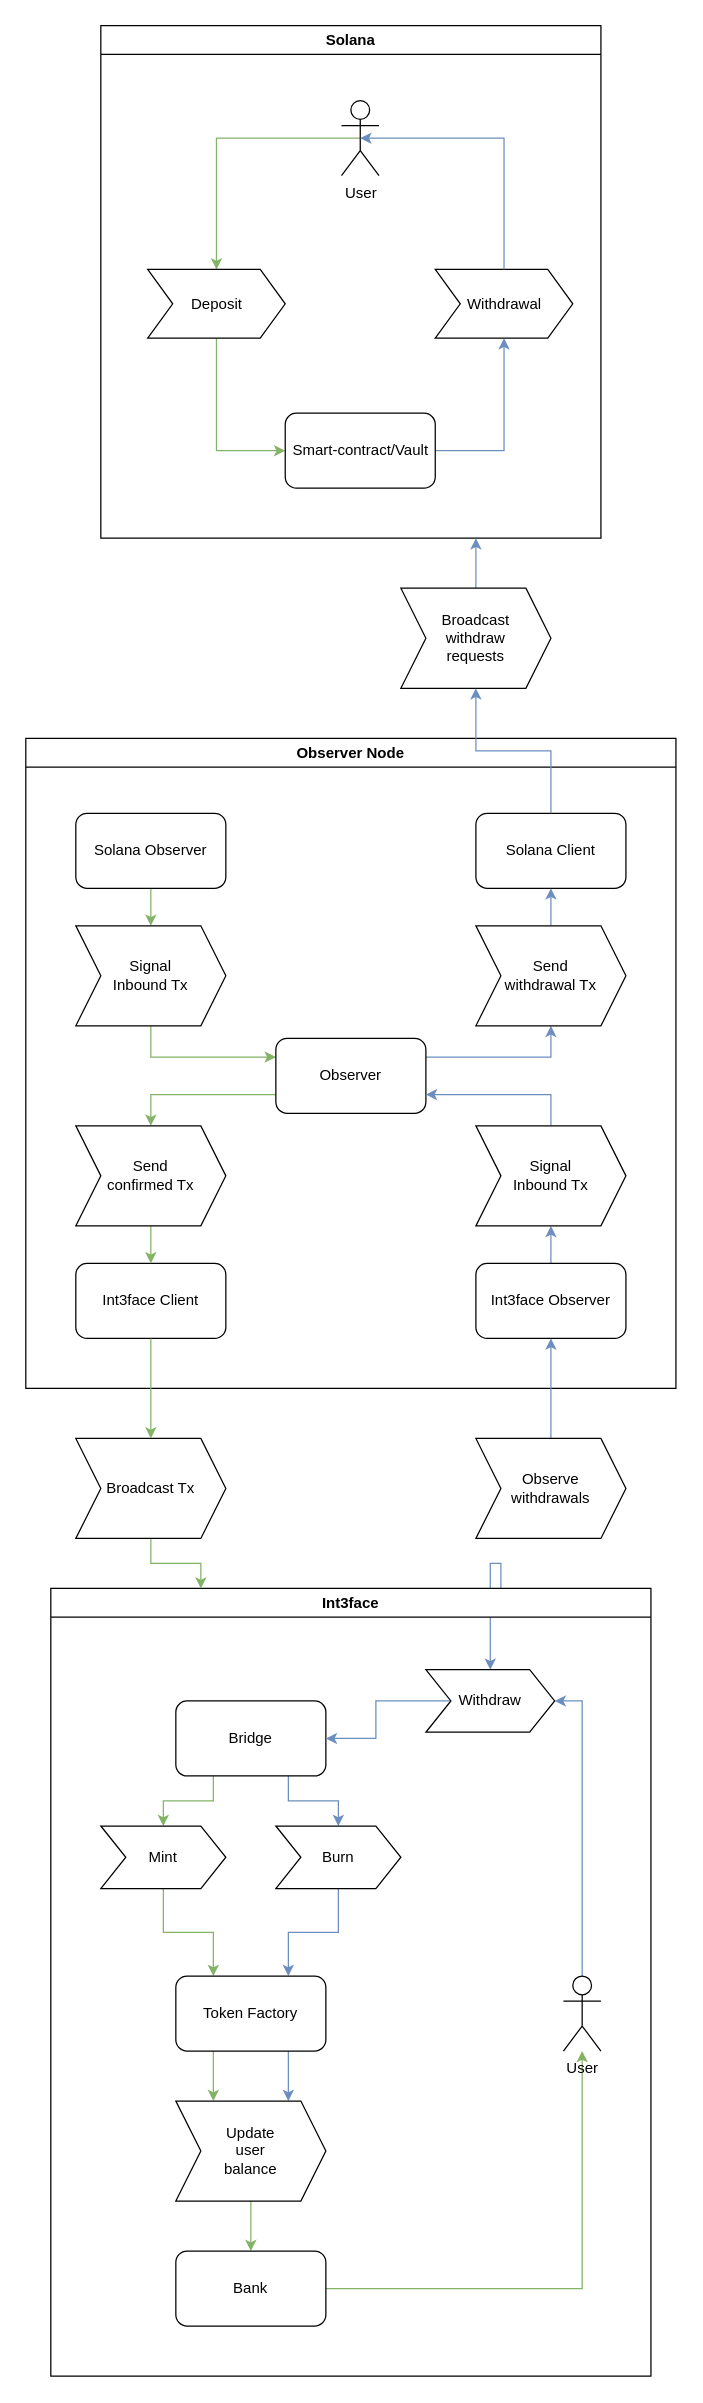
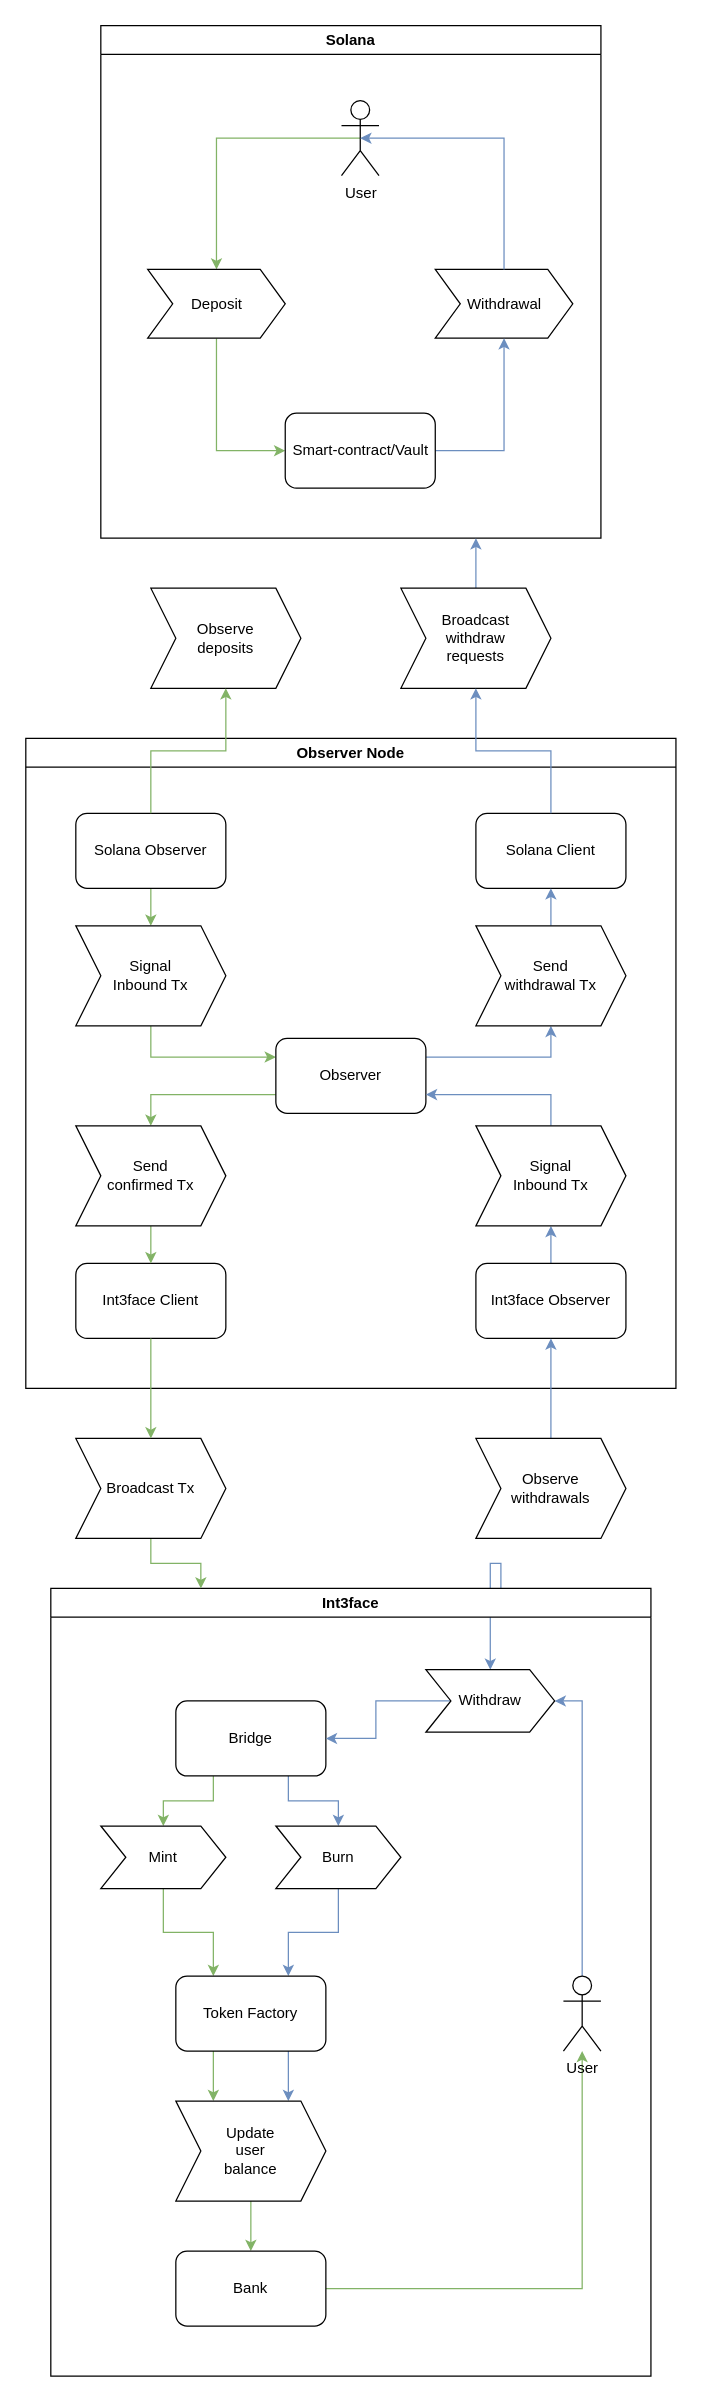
  <mxCell id="0" />
  <mxCell id="1" parent="0" />
  <mxCell id="2" value="Solana" style="swimlane;whiteSpace=wrap;html=1;" vertex="1" parent="1"><mxGeometry x="80" y="20" width="400" height="410" as="geometry" /></mxCell>
  <mxCell id="3" style="edgeStyle=orthogonalEdgeStyle;rounded=0;orthogonalLoop=1;jettySize=auto;html=1;exitX=0.5;exitY=0.5;exitDx=0;exitDy=0;exitPerimeter=0;entryX=0.5;entryY=0;entryDx=0;entryDy=0;fillColor=#d5e8d4;strokeColor=#82b366;" edge="1" parent="2" source="4" target="6"><mxGeometry relative="1" as="geometry" /></mxCell>
  <mxCell id="4" value="User" style="shape=umlActor;verticalLabelPosition=bottom;verticalAlign=top;html=1;outlineConnect=0;" vertex="1" parent="2"><mxGeometry x="192.5" y="60" width="30" height="60" as="geometry" /></mxCell>
  <mxCell id="5" style="edgeStyle=orthogonalEdgeStyle;rounded=0;orthogonalLoop=1;jettySize=auto;html=1;exitX=0.5;exitY=1;exitDx=0;exitDy=0;entryX=0;entryY=0.5;entryDx=0;entryDy=0;fillColor=#d5e8d4;strokeColor=#82b366;" edge="1" parent="2" source="6" target="9"><mxGeometry relative="1" as="geometry" /></mxCell>
  <mxCell id="6" value="Deposit" style="shape=step;perimeter=stepPerimeter;whiteSpace=wrap;html=1;fixedSize=1;" vertex="1" parent="2"><mxGeometry x="37.5" y="195" width="110" height="55" as="geometry" /></mxCell>
  <mxCell id="7" value="Withdrawal" style="shape=step;perimeter=stepPerimeter;whiteSpace=wrap;html=1;fixedSize=1;" vertex="1" parent="2"><mxGeometry x="267.5" y="195" width="110" height="55" as="geometry" /></mxCell>
  <mxCell id="8" style="edgeStyle=orthogonalEdgeStyle;rounded=0;orthogonalLoop=1;jettySize=auto;html=1;exitX=1;exitY=0.5;exitDx=0;exitDy=0;entryX=0.5;entryY=1;entryDx=0;entryDy=0;fillColor=#dae8fc;strokeColor=#6c8ebf;" edge="1" parent="2" source="9" target="7"><mxGeometry relative="1" as="geometry" /></mxCell>
  <mxCell id="9" value="Smart-contract/Vault" style="rounded=1;whiteSpace=wrap;html=1;" vertex="1" parent="2"><mxGeometry x="147.5" y="310" width="120" height="60" as="geometry" /></mxCell>
  <mxCell id="10" style="edgeStyle=orthogonalEdgeStyle;rounded=0;orthogonalLoop=1;jettySize=auto;html=1;exitX=0.5;exitY=0;exitDx=0;exitDy=0;entryX=0.5;entryY=0.5;entryDx=0;entryDy=0;entryPerimeter=0;fillColor=#dae8fc;strokeColor=#6c8ebf;" edge="1" parent="2" source="7" target="4"><mxGeometry relative="1" as="geometry"><Array as="points"><mxPoint x="323" y="90" /></Array></mxGeometry></mxCell>
  <mxCell id="11" style="edgeStyle=orthogonalEdgeStyle;rounded=0;orthogonalLoop=1;jettySize=auto;html=1;exitX=0.75;exitY=0;exitDx=0;exitDy=0;fillColor=#dae8fc;strokeColor=#6c8ebf;" edge="1" parent="1" source="12" target="30"><mxGeometry relative="1" as="geometry" /></mxCell>
  <mxCell id="12" value="Int3face" style="swimlane;whiteSpace=wrap;html=1;" vertex="1" parent="1"><mxGeometry x="40" y="1270" width="480" height="630" as="geometry" /></mxCell>
  <mxCell id="13" style="edgeStyle=orthogonalEdgeStyle;rounded=0;orthogonalLoop=1;jettySize=auto;html=1;exitX=0.25;exitY=1;exitDx=0;exitDy=0;entryX=0.5;entryY=0;entryDx=0;entryDy=0;fillColor=#d5e8d4;strokeColor=#82b366;" edge="1" parent="12" source="15" target="17"><mxGeometry relative="1" as="geometry" /></mxCell>
  <mxCell id="14" style="edgeStyle=orthogonalEdgeStyle;rounded=0;orthogonalLoop=1;jettySize=auto;html=1;exitX=0.75;exitY=1;exitDx=0;exitDy=0;entryX=0.5;entryY=0;entryDx=0;entryDy=0;fillColor=#dae8fc;strokeColor=#6c8ebf;" edge="1" parent="12" source="15" target="19"><mxGeometry relative="1" as="geometry" /></mxCell>
  <mxCell id="15" value="Bridge" style="rounded=1;whiteSpace=wrap;html=1;" vertex="1" parent="12"><mxGeometry x="100" y="90" width="120" height="60" as="geometry" /></mxCell>
  <mxCell id="16" style="edgeStyle=orthogonalEdgeStyle;rounded=0;orthogonalLoop=1;jettySize=auto;html=1;exitX=0.5;exitY=1;exitDx=0;exitDy=0;entryX=0.25;entryY=0;entryDx=0;entryDy=0;fillColor=#d5e8d4;strokeColor=#82b366;" edge="1" parent="12" source="17" target="22"><mxGeometry relative="1" as="geometry" /></mxCell>
  <mxCell id="17" value="Mint" style="shape=step;perimeter=stepPerimeter;whiteSpace=wrap;html=1;fixedSize=1;" vertex="1" parent="12"><mxGeometry x="40" y="190" width="100" height="50" as="geometry" /></mxCell>
  <mxCell id="18" style="edgeStyle=orthogonalEdgeStyle;rounded=0;orthogonalLoop=1;jettySize=auto;html=1;exitX=0.5;exitY=1;exitDx=0;exitDy=0;entryX=0.75;entryY=0;entryDx=0;entryDy=0;fillColor=#dae8fc;strokeColor=#6c8ebf;" edge="1" parent="12" source="19" target="22"><mxGeometry relative="1" as="geometry" /></mxCell>
  <mxCell id="19" value="Burn" style="shape=step;perimeter=stepPerimeter;whiteSpace=wrap;html=1;fixedSize=1;" vertex="1" parent="12"><mxGeometry x="180" y="190" width="100" height="50" as="geometry" /></mxCell>
  <mxCell id="20" style="edgeStyle=orthogonalEdgeStyle;rounded=0;orthogonalLoop=1;jettySize=auto;html=1;exitX=0.25;exitY=1;exitDx=0;exitDy=0;entryX=0.25;entryY=0;entryDx=0;entryDy=0;fillColor=#d5e8d4;strokeColor=#82b366;" edge="1" parent="12" source="22" target="24"><mxGeometry relative="1" as="geometry" /></mxCell>
  <mxCell id="21" style="edgeStyle=orthogonalEdgeStyle;rounded=0;orthogonalLoop=1;jettySize=auto;html=1;exitX=0.75;exitY=1;exitDx=0;exitDy=0;entryX=0.75;entryY=0;entryDx=0;entryDy=0;fillColor=#dae8fc;strokeColor=#6c8ebf;" edge="1" parent="12" source="22" target="24"><mxGeometry relative="1" as="geometry" /></mxCell>
  <mxCell id="22" value="Token Factory" style="rounded=1;whiteSpace=wrap;html=1;" vertex="1" parent="12"><mxGeometry x="100" y="310" width="120" height="60" as="geometry" /></mxCell>
  <mxCell id="23" style="edgeStyle=orthogonalEdgeStyle;rounded=0;orthogonalLoop=1;jettySize=auto;html=1;exitX=0.5;exitY=1;exitDx=0;exitDy=0;entryX=0.5;entryY=0;entryDx=0;entryDy=0;fillColor=#d5e8d4;strokeColor=#82b366;" edge="1" parent="12" source="24" target="26"><mxGeometry relative="1" as="geometry" /></mxCell>
  <mxCell id="24" value="Update&lt;div&gt;user&lt;/div&gt;&lt;div&gt;balance&lt;/div&gt;" style="shape=step;perimeter=stepPerimeter;whiteSpace=wrap;html=1;fixedSize=1;" vertex="1" parent="12"><mxGeometry x="100" y="410" width="120" height="80" as="geometry" /></mxCell>
  <mxCell id="25" style="edgeStyle=orthogonalEdgeStyle;rounded=0;orthogonalLoop=1;jettySize=auto;html=1;exitX=1;exitY=0.5;exitDx=0;exitDy=0;fillColor=#d5e8d4;strokeColor=#82b366;" edge="1" parent="12" source="26" target="28"><mxGeometry relative="1" as="geometry" /></mxCell>
  <mxCell id="26" value="Bank" style="rounded=1;whiteSpace=wrap;html=1;" vertex="1" parent="12"><mxGeometry x="100" y="530" width="120" height="60" as="geometry" /></mxCell>
  <mxCell id="27" style="edgeStyle=orthogonalEdgeStyle;rounded=0;orthogonalLoop=1;jettySize=auto;html=1;exitX=0.5;exitY=0;exitDx=0;exitDy=0;exitPerimeter=0;entryX=1;entryY=0.5;entryDx=0;entryDy=0;fillColor=#dae8fc;strokeColor=#6c8ebf;" edge="1" parent="12" source="28" target="30"><mxGeometry relative="1" as="geometry" /></mxCell>
  <mxCell id="28" value="User" style="shape=umlActor;verticalLabelPosition=bottom;verticalAlign=top;html=1;outlineConnect=0;" vertex="1" parent="12"><mxGeometry x="410" y="310" width="30" height="60" as="geometry" /></mxCell>
  <mxCell id="29" style="edgeStyle=orthogonalEdgeStyle;rounded=0;orthogonalLoop=1;jettySize=auto;html=1;exitX=0;exitY=0.5;exitDx=0;exitDy=0;entryX=1;entryY=0.5;entryDx=0;entryDy=0;fillColor=#dae8fc;strokeColor=#6c8ebf;" edge="1" parent="12" source="30" target="15"><mxGeometry relative="1" as="geometry" /></mxCell>
  <mxCell id="30" value="Withdraw" style="shape=step;perimeter=stepPerimeter;whiteSpace=wrap;html=1;fixedSize=1;" vertex="1" parent="12"><mxGeometry x="300" y="65" width="103" height="50" as="geometry" /></mxCell>
  <mxCell id="31" value="Observer Node" style="swimlane;whiteSpace=wrap;html=1;" vertex="1" parent="1"><mxGeometry x="20" y="590" width="520" height="520" as="geometry" /></mxCell>
  <mxCell id="32" style="edgeStyle=orthogonalEdgeStyle;rounded=0;orthogonalLoop=1;jettySize=auto;html=1;exitX=0.5;exitY=1;exitDx=0;exitDy=0;entryX=0.5;entryY=0;entryDx=0;entryDy=0;fillColor=#d5e8d4;strokeColor=#82b366;" edge="1" parent="31" source="33" target="36"><mxGeometry relative="1" as="geometry" /></mxCell>
  <mxCell id="33" value="Solana Observer" style="rounded=1;whiteSpace=wrap;html=1;" vertex="1" parent="31"><mxGeometry x="40" y="60" width="120" height="60" as="geometry" /></mxCell>
  <mxCell id="34" value="Solana Client" style="rounded=1;whiteSpace=wrap;html=1;" vertex="1" parent="31"><mxGeometry x="360" y="60" width="120" height="60" as="geometry" /></mxCell>
  <mxCell id="35" style="edgeStyle=orthogonalEdgeStyle;rounded=0;orthogonalLoop=1;jettySize=auto;html=1;exitX=0.5;exitY=1;exitDx=0;exitDy=0;entryX=0;entryY=0.25;entryDx=0;entryDy=0;fillColor=#d5e8d4;strokeColor=#82b366;" edge="1" parent="31" source="36" target="39"><mxGeometry relative="1" as="geometry" /></mxCell>
  <mxCell id="36" value="Signal&lt;div&gt;Inbound Tx&lt;/div&gt;" style="shape=step;perimeter=stepPerimeter;whiteSpace=wrap;html=1;fixedSize=1;" vertex="1" parent="31"><mxGeometry x="40" y="150" width="120" height="80" as="geometry" /></mxCell>
  <mxCell id="37" style="edgeStyle=orthogonalEdgeStyle;rounded=0;orthogonalLoop=1;jettySize=auto;html=1;exitX=0;exitY=0.75;exitDx=0;exitDy=0;entryX=0.5;entryY=0;entryDx=0;entryDy=0;fillColor=#d5e8d4;strokeColor=#82b366;" edge="1" parent="31" source="39" target="44"><mxGeometry relative="1" as="geometry" /></mxCell>
  <mxCell id="38" style="edgeStyle=orthogonalEdgeStyle;rounded=0;orthogonalLoop=1;jettySize=auto;html=1;exitX=1;exitY=0.25;exitDx=0;exitDy=0;entryX=0.5;entryY=1;entryDx=0;entryDy=0;fillColor=#dae8fc;strokeColor=#6c8ebf;" edge="1" parent="31" source="39" target="48"><mxGeometry relative="1" as="geometry" /></mxCell>
  <mxCell id="39" value="Observer" style="rounded=1;whiteSpace=wrap;html=1;" vertex="1" parent="31"><mxGeometry x="200" y="240" width="120" height="60" as="geometry" /></mxCell>
  <mxCell id="40" value="Int3face Client" style="rounded=1;whiteSpace=wrap;html=1;" vertex="1" parent="31"><mxGeometry x="40" y="420" width="120" height="60" as="geometry" /></mxCell>
  <mxCell id="41" style="edgeStyle=orthogonalEdgeStyle;rounded=0;orthogonalLoop=1;jettySize=auto;html=1;exitX=0.5;exitY=0;exitDx=0;exitDy=0;entryX=0.5;entryY=1;entryDx=0;entryDy=0;fillColor=#dae8fc;strokeColor=#6c8ebf;" edge="1" parent="31" source="42" target="46"><mxGeometry relative="1" as="geometry" /></mxCell>
  <mxCell id="42" value="Int3face Observer" style="rounded=1;whiteSpace=wrap;html=1;" vertex="1" parent="31"><mxGeometry x="360" y="420" width="120" height="60" as="geometry" /></mxCell>
  <mxCell id="43" style="edgeStyle=orthogonalEdgeStyle;rounded=0;orthogonalLoop=1;jettySize=auto;html=1;exitX=0.5;exitY=1;exitDx=0;exitDy=0;entryX=0.5;entryY=0;entryDx=0;entryDy=0;fillColor=#d5e8d4;strokeColor=#82b366;" edge="1" parent="31" source="44" target="40"><mxGeometry relative="1" as="geometry" /></mxCell>
  <mxCell id="44" value="Send&lt;div&gt;confirmed Tx&lt;/div&gt;" style="shape=step;perimeter=stepPerimeter;whiteSpace=wrap;html=1;fixedSize=1;" vertex="1" parent="31"><mxGeometry x="40" y="310" width="120" height="80" as="geometry" /></mxCell>
  <mxCell id="45" style="edgeStyle=orthogonalEdgeStyle;rounded=0;orthogonalLoop=1;jettySize=auto;html=1;exitX=0.5;exitY=0;exitDx=0;exitDy=0;entryX=1;entryY=0.75;entryDx=0;entryDy=0;fillColor=#dae8fc;strokeColor=#6c8ebf;" edge="1" parent="31" source="46" target="39"><mxGeometry relative="1" as="geometry" /></mxCell>
  <mxCell id="46" value="Signal&lt;div&gt;Inbound Tx&lt;/div&gt;" style="shape=step;perimeter=stepPerimeter;whiteSpace=wrap;html=1;fixedSize=1;" vertex="1" parent="31"><mxGeometry x="360" y="310" width="120" height="80" as="geometry" /></mxCell>
  <mxCell id="47" style="edgeStyle=orthogonalEdgeStyle;rounded=0;orthogonalLoop=1;jettySize=auto;html=1;exitX=0.5;exitY=0;exitDx=0;exitDy=0;entryX=0.5;entryY=1;entryDx=0;entryDy=0;fillColor=#dae8fc;strokeColor=#6c8ebf;" edge="1" parent="31" source="48" target="34"><mxGeometry relative="1" as="geometry" /></mxCell>
  <mxCell id="48" value="Send&lt;div&gt;withdrawal Tx&lt;/div&gt;" style="shape=step;perimeter=stepPerimeter;whiteSpace=wrap;html=1;fixedSize=1;" vertex="1" parent="31"><mxGeometry x="360" y="150" width="120" height="80" as="geometry" /></mxCell>
  <mxCell id="49" style="edgeStyle=orthogonalEdgeStyle;rounded=0;orthogonalLoop=1;jettySize=auto;html=1;exitX=0.5;exitY=1;exitDx=0;exitDy=0;entryX=0.25;entryY=0;entryDx=0;entryDy=0;fillColor=#d5e8d4;strokeColor=#82b366;" edge="1" parent="1" source="50" target="12"><mxGeometry relative="1" as="geometry" /></mxCell>
  <mxCell id="50" value="Broadcast Tx" style="shape=step;perimeter=stepPerimeter;whiteSpace=wrap;html=1;fixedSize=1;" vertex="1" parent="1"><mxGeometry x="60" y="1150" width="120" height="80" as="geometry" /></mxCell>
  <mxCell id="51" style="edgeStyle=orthogonalEdgeStyle;rounded=0;orthogonalLoop=1;jettySize=auto;html=1;exitX=0.5;exitY=0;exitDx=0;exitDy=0;entryX=0.5;entryY=1;entryDx=0;entryDy=0;fillColor=#dae8fc;strokeColor=#6c8ebf;" edge="1" parent="1" source="52" target="42"><mxGeometry relative="1" as="geometry" /></mxCell>
  <mxCell id="52" value="Observe&lt;div&gt;withdrawals&lt;/div&gt;" style="shape=step;perimeter=stepPerimeter;whiteSpace=wrap;html=1;fixedSize=1;" vertex="1" parent="1"><mxGeometry x="380" y="1150" width="120" height="80" as="geometry" /></mxCell>
  <mxCell id="53" style="edgeStyle=orthogonalEdgeStyle;rounded=0;orthogonalLoop=1;jettySize=auto;html=1;exitX=0.5;exitY=1;exitDx=0;exitDy=0;fillColor=#d5e8d4;strokeColor=#82b366;" edge="1" parent="1" source="40" target="50"><mxGeometry relative="1" as="geometry" /></mxCell>
+ <mxCell id="54" value="Observe&lt;div&gt;deposits&lt;/div&gt;" style="shape=step;perimeter=stepPerimeter;whiteSpace=wrap;html=1;fixedSize=1;" vertex="1" parent="1"><mxGeometry x="120" y="470" width="120" height="80" as="geometry" /></mxCell>
  <mxCell id="55" style="edgeStyle=orthogonalEdgeStyle;rounded=0;orthogonalLoop=1;jettySize=auto;html=1;exitX=0.5;exitY=0;exitDx=0;exitDy=0;entryX=0.75;entryY=1;entryDx=0;entryDy=0;fillColor=#dae8fc;strokeColor=#6c8ebf;" edge="1" parent="1" source="56" target="2"><mxGeometry relative="1" as="geometry" /></mxCell>
  <mxCell id="56" value="Broadcast&lt;div&gt;withdraw&lt;/div&gt;&lt;div&gt;requests&lt;/div&gt;" style="shape=step;perimeter=stepPerimeter;whiteSpace=wrap;html=1;fixedSize=1;" vertex="1" parent="1"><mxGeometry x="320" y="470" width="120" height="80" as="geometry" /></mxCell>
+ <mxCell id="57" style="edgeStyle=orthogonalEdgeStyle;rounded=0;orthogonalLoop=1;jettySize=auto;html=1;exitX=0.5;exitY=0;exitDx=0;exitDy=0;entryX=0.5;entryY=1;entryDx=0;entryDy=0;fillColor=#d5e8d4;strokeColor=#82b366;" edge="1" parent="1" source="33" target="54"><mxGeometry relative="1" as="geometry" /></mxCell>
  <mxCell id="58" style="edgeStyle=orthogonalEdgeStyle;rounded=0;orthogonalLoop=1;jettySize=auto;html=1;exitX=0.5;exitY=0;exitDx=0;exitDy=0;entryX=0.5;entryY=1;entryDx=0;entryDy=0;fillColor=#dae8fc;strokeColor=#6c8ebf;" edge="1" parent="1" source="34" target="56"><mxGeometry relative="1" as="geometry" /></mxCell>
